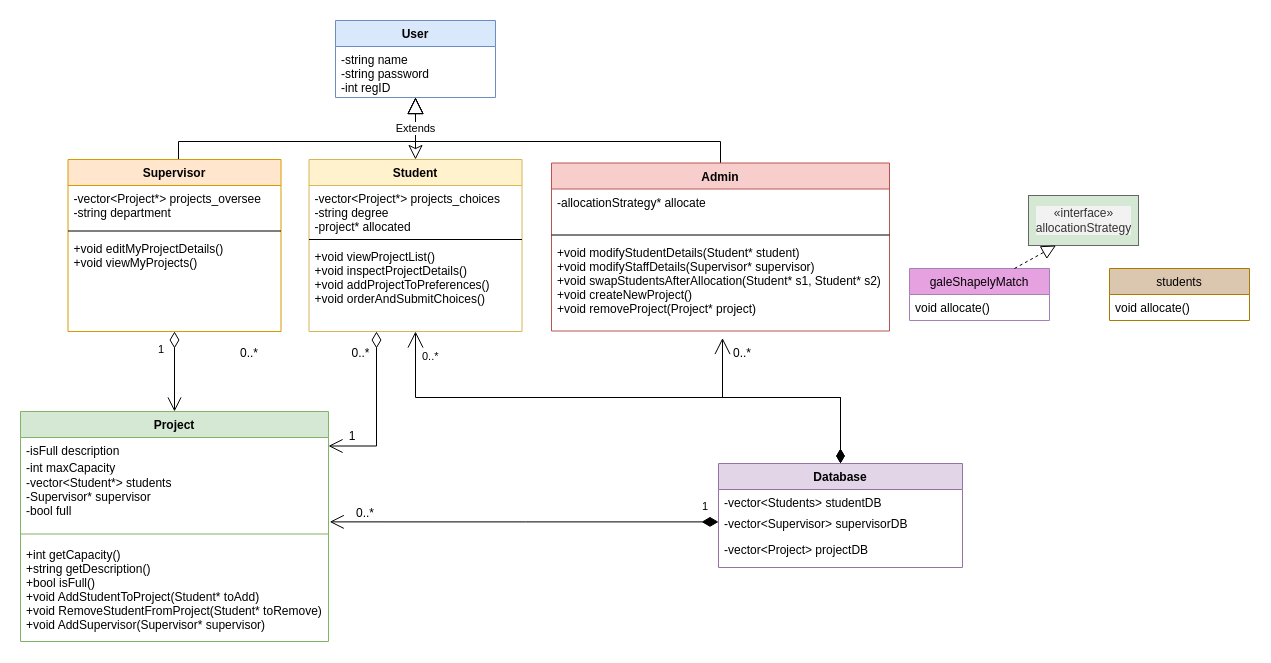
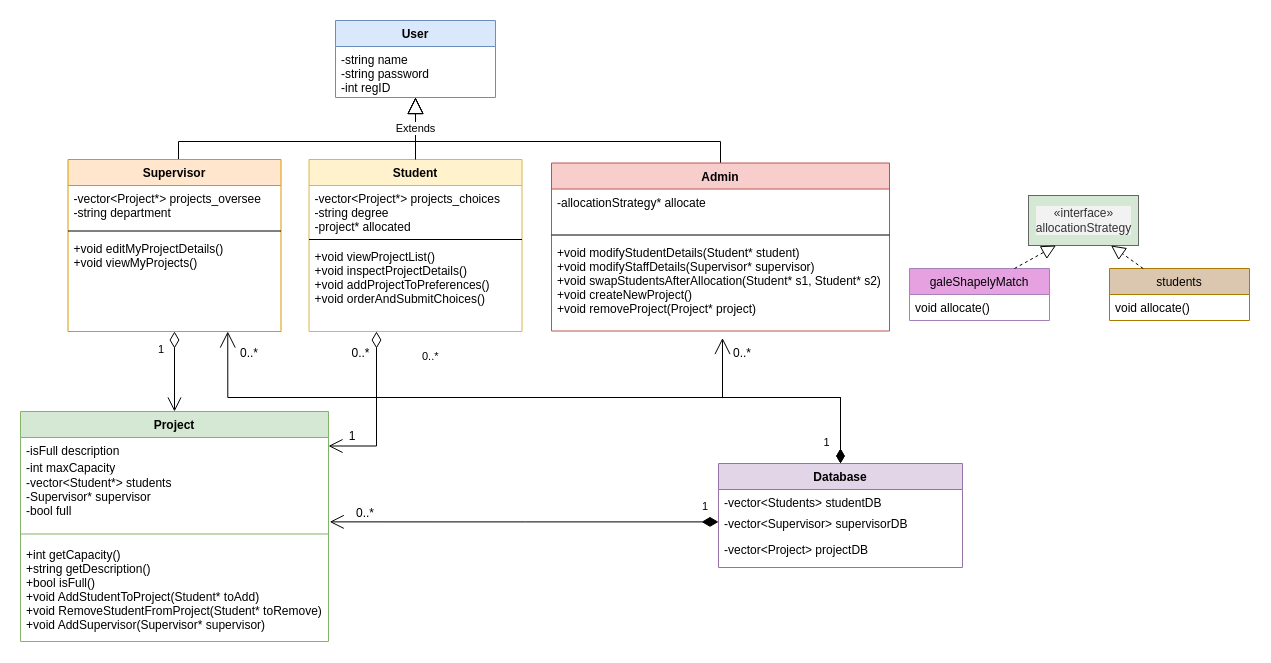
  <mxCell id="0" />
  <mxCell id="1" parent="0" />
  <mxCell id="2" style="edgeStyle=orthogonalEdgeStyle;rounded=0;orthogonalLoop=1;jettySize=auto;html=1;exitX=0.5;exitY=1;exitDx=0;exitDy=0;entryX=0.5;entryY=0;entryDx=0;entryDy=0;startArrow=block;startFill=0;endArrow=none;endFill=0;startSize=14;endSize=12;" parent="1" source="4" target="7" edge="1"><mxGeometry relative="1" as="geometry"><Array as="points"><mxPoint x="415" y="141" /><mxPoint x="178" y="141" /></Array></mxGeometry></mxCell>
  <mxCell id="3" style="edgeStyle=orthogonalEdgeStyle;rounded=0;orthogonalLoop=1;jettySize=auto;html=1;startArrow=block;startFill=0;endArrow=none;endFill=0;startSize=14;endSize=12;" parent="1" target="16" edge="1"><mxGeometry relative="1" as="geometry"><mxPoint x="415" y="97" as="sourcePoint" /><Array as="points"><mxPoint x="415" y="141" /><mxPoint x="720" y="141" /></Array></mxGeometry></mxCell>
  <mxCell id="4" value="User" style="swimlane;fontStyle=1;align=center;verticalAlign=top;childLayout=stackLayout;horizontal=1;startSize=26;horizontalStack=0;resizeParent=1;resizeParentMax=0;resizeLast=0;collapsible=1;marginBottom=0;fillColor=#dae8fc;strokeColor=#6c8ebf;" parent="1" vertex="1"><mxGeometry x="335" y="20" width="160" height="77" as="geometry" /></mxCell>
  <mxCell id="5" value="-string name&#10;-string password&#10;-int regID" style="text;strokeColor=none;fillColor=none;align=left;verticalAlign=top;spacingLeft=4;spacingRight=4;overflow=hidden;rotatable=0;points=[[0,0.5],[1,0.5]];portConstraint=eastwest;" parent="4" vertex="1"><mxGeometry y="26" width="160" height="51" as="geometry" /></mxCell>
+ <mxCell id="6" value="1" style="edgeStyle=orthogonalEdgeStyle;rounded=0;orthogonalLoop=1;jettySize=auto;html=1;exitX=0.75;exitY=1;exitDx=0;exitDy=0;startArrow=open;startFill=0;endArrow=diamondThin;endFill=1;startSize=14;endSize=12;entryX=0.5;entryY=0;entryDx=0;entryDy=0;" parent="1" source="7" target="27" edge="1"><mxGeometry x="0.944" y="-14" relative="1" as="geometry"><mxPoint x="324.964" y="384.253" as="targetPoint" /><mxPoint as="offset" /></mxGeometry></mxCell>
  <mxCell id="7" value="Supervisor" style="swimlane;fontStyle=1;align=center;verticalAlign=top;childLayout=stackLayout;horizontal=1;startSize=26;horizontalStack=0;resizeParent=1;resizeParentMax=0;resizeLast=0;collapsible=1;marginBottom=0;fillColor=#ffe6cc;strokeColor=#d79b00;" parent="1" vertex="1"><mxGeometry x="67.5" y="159" width="213" height="172" as="geometry"><mxRectangle x="226.5" y="308" width="98" height="26" as="alternateBounds" /></mxGeometry></mxCell>
  <mxCell id="8" value="-vector&lt;Project*&gt; projects_oversee&#10;-string department&#10;" style="text;strokeColor=none;fillColor=none;align=left;verticalAlign=top;spacingLeft=4;spacingRight=4;overflow=hidden;rotatable=0;points=[[0,0.5],[1,0.5]];portConstraint=eastwest;" parent="7" vertex="1"><mxGeometry y="26" width="213" height="41" as="geometry" /></mxCell>
  <mxCell id="9" value="" style="line;strokeWidth=1;fillColor=none;align=left;verticalAlign=middle;spacingTop=-1;spacingLeft=3;spacingRight=3;rotatable=0;labelPosition=right;points=[];portConstraint=eastwest;" parent="7" vertex="1"><mxGeometry y="67" width="213" height="9" as="geometry" /></mxCell>
  <mxCell id="10" value="+void editMyProjectDetails()&#10;+void viewMyProjects()&#10;" style="text;strokeColor=none;fillColor=none;align=left;verticalAlign=top;spacingLeft=4;spacingRight=4;overflow=hidden;rotatable=0;points=[[0,0.5],[1,0.5]];portConstraint=eastwest;" parent="7" vertex="1"><mxGeometry y="76" width="213" height="96" as="geometry" /></mxCell>
- <mxCell id="11" style="edgeStyle=orthogonalEdgeStyle;rounded=0;orthogonalLoop=1;jettySize=auto;html=1;exitX=0.5;exitY=1;exitDx=0;exitDy=0;startArrow=open;startFill=0;endArrow=diamondThin;endFill=1;startSize=14;endSize=12;entryX=0.5;entryY=0;entryDx=0;entryDy=0;" parent="1" source="12" target="27" edge="1"><mxGeometry relative="1" as="geometry"><mxPoint x="522.288" y="395.831" as="targetPoint" /></mxGeometry></mxCell>
  <mxCell id="12" value="Student" style="swimlane;fontStyle=1;align=center;verticalAlign=top;childLayout=stackLayout;horizontal=1;startSize=26;horizontalStack=0;resizeParent=1;resizeParentMax=0;resizeLast=0;collapsible=1;marginBottom=0;fillColor=#fff2cc;strokeColor=#d6b656;" parent="1" vertex="1"><mxGeometry x="308.5" y="159" width="213" height="172" as="geometry" /></mxCell>
  <mxCell id="13" value="-vector&lt;Project*&gt; projects_choices&#10;-string degree&#10;-project* allocated&#10;" style="text;strokeColor=none;fillColor=none;align=left;verticalAlign=top;spacingLeft=4;spacingRight=4;overflow=hidden;rotatable=0;points=[[0,0.5],[1,0.5]];portConstraint=eastwest;" parent="12" vertex="1"><mxGeometry y="26" width="213" height="50" as="geometry" /></mxCell>
  <mxCell id="14" value="" style="line;strokeWidth=1;fillColor=none;align=left;verticalAlign=middle;spacingTop=-1;spacingLeft=3;spacingRight=3;rotatable=0;labelPosition=right;points=[];portConstraint=eastwest;" parent="12" vertex="1"><mxGeometry y="76" width="213" height="8" as="geometry" /></mxCell>
  <mxCell id="15" value="+void viewProjectList()&#10;+void inspectProjectDetails()&#10;+void addProjectToPreferences()&#10;+void orderAndSubmitChoices()&#10;&#10;" style="text;strokeColor=none;fillColor=none;align=left;verticalAlign=top;spacingLeft=4;spacingRight=4;overflow=hidden;rotatable=0;points=[[0,0.5],[1,0.5]];portConstraint=eastwest;" parent="12" vertex="1"><mxGeometry y="84" width="213" height="88" as="geometry" /></mxCell>
  <mxCell id="16" value="Admin" style="swimlane;fontStyle=1;align=center;verticalAlign=top;childLayout=stackLayout;horizontal=1;startSize=26;horizontalStack=0;resizeParent=1;resizeParentMax=0;resizeLast=0;collapsible=1;marginBottom=0;fillColor=#f8cecc;strokeColor=#b85450;" parent="1" vertex="1"><mxGeometry x="551" y="162.5" width="338" height="168" as="geometry" /></mxCell>
  <mxCell id="17" value="-allocationStrategy* allocate&#10;   " style="text;strokeColor=none;fillColor=none;align=left;verticalAlign=top;spacingLeft=4;spacingRight=4;overflow=hidden;rotatable=0;points=[[0,0.5],[1,0.5]];portConstraint=eastwest;" parent="16" vertex="1"><mxGeometry y="26" width="338" height="42" as="geometry" /></mxCell>
  <mxCell id="18" value="" style="line;strokeWidth=1;fillColor=none;align=left;verticalAlign=middle;spacingTop=-1;spacingLeft=3;spacingRight=3;rotatable=0;labelPosition=right;points=[];portConstraint=eastwest;" parent="16" vertex="1"><mxGeometry y="68" width="338" height="8" as="geometry" /></mxCell>
  <mxCell id="19" value="+void modifyStudentDetails(Student* student)&#10;+void modifyStaffDetails(Supervisor* supervisor)&#10;+void swapStudentsAfterAllocation(Student* s1, Student* s2)&#10;+void createNewProject()&#10;+void removeProject(Project* project)&#10;&#10;&#10;&#10;&#10;" style="text;strokeColor=none;fillColor=none;align=left;verticalAlign=top;spacingLeft=4;spacingRight=4;overflow=hidden;rotatable=0;points=[[0,0.5],[1,0.5]];portConstraint=eastwest;" parent="16" vertex="1"><mxGeometry y="76" width="338" height="92" as="geometry" /></mxCell>
  <mxCell id="20" value="«interface»&lt;br&gt;allocationStrategy" style="html=1;labelBackgroundColor=#F2F2F2;fillColor=#d5e8d4;fontColor=#333333;strokeColor=#666666;" parent="1" vertex="1"><mxGeometry x="1028" y="195" width="110" height="50" as="geometry" /></mxCell>
  <mxCell id="21" value="galeShapelyMatch" style="swimlane;fontStyle=0;childLayout=stackLayout;horizontal=1;startSize=26;fillColor=#E6A1E1;horizontalStack=0;resizeParent=1;resizeParentMax=0;resizeLast=0;collapsible=1;marginBottom=0;strokeColor=#A680B8;" parent="1" vertex="1"><mxGeometry x="909" y="268" width="140" height="52" as="geometry" /></mxCell>
  <mxCell id="22" value="void allocate()" style="text;strokeColor=none;fillColor=none;align=left;verticalAlign=top;spacingLeft=4;spacingRight=4;overflow=hidden;rotatable=0;points=[[0,0.5],[1,0.5]];portConstraint=eastwest;" parent="21" vertex="1"><mxGeometry y="26" width="140" height="26" as="geometry" /></mxCell>
  <mxCell id="23" value="students" style="swimlane;fontStyle=0;childLayout=stackLayout;horizontal=1;startSize=26;fillColor=#DBC7B0;horizontalStack=0;resizeParent=1;resizeParentMax=0;resizeLast=0;collapsible=1;marginBottom=0;strokeColor=#AB7B00;" parent="1" vertex="1"><mxGeometry x="1109" y="268" width="140" height="52" as="geometry" /></mxCell>
  <mxCell id="24" value="void allocate()" style="text;strokeColor=none;fillColor=none;align=left;verticalAlign=top;spacingLeft=4;spacingRight=4;overflow=hidden;rotatable=0;points=[[0,0.5],[1,0.5]];portConstraint=eastwest;" parent="23" vertex="1"><mxGeometry y="26" width="140" height="26" as="geometry" /></mxCell>
  <mxCell id="25" value="" style="endArrow=block;dashed=1;endFill=0;endSize=12;html=1;rounded=0;exitX=0.75;exitY=0;exitDx=0;exitDy=0;entryX=0.25;entryY=1;entryDx=0;entryDy=0;" parent="1" source="21" target="20" edge="1"><mxGeometry width="160" relative="1" as="geometry"><mxPoint x="1099" y="217" as="sourcePoint" /><mxPoint x="1015.833" y="251" as="targetPoint" /></mxGeometry></mxCell>
+ <mxCell id="26" value="" style="endArrow=block;dashed=1;endFill=0;endSize=12;html=1;rounded=0;entryX=0.75;entryY=1;entryDx=0;entryDy=0;" parent="1" source="23" target="20" edge="1"><mxGeometry width="160" relative="1" as="geometry"><mxPoint x="1300" y="243" as="sourcePoint" /><mxPoint x="1087.38" y="253.1" as="targetPoint" /></mxGeometry></mxCell>
  <mxCell id="27" value="Database" style="swimlane;fontStyle=1;childLayout=stackLayout;horizontal=1;startSize=26;fillColor=#e1d5e7;horizontalStack=0;resizeParent=1;resizeParentMax=0;resizeLast=0;collapsible=1;marginBottom=0;strokeColor=#9673a6;" parent="1" vertex="1"><mxGeometry x="718" y="463" width="244" height="104" as="geometry" /></mxCell>
  <mxCell id="28" value="-vector&lt;Students&gt; studentDB" style="text;strokeColor=none;fillColor=none;align=left;verticalAlign=top;spacingLeft=4;spacingRight=4;overflow=hidden;rotatable=0;points=[[0,0.5],[1,0.5]];portConstraint=eastwest;" parent="27" vertex="1"><mxGeometry y="26" width="244" height="21" as="geometry" /></mxCell>
  <mxCell id="29" value="-vector&lt;Supervisor&gt; supervisorDB" style="text;strokeColor=none;fillColor=none;align=left;verticalAlign=top;spacingLeft=4;spacingRight=4;overflow=hidden;rotatable=0;points=[[0,0.5],[1,0.5]];portConstraint=eastwest;" parent="27" vertex="1"><mxGeometry y="47" width="244" height="26" as="geometry" /></mxCell>
  <mxCell id="30" value="-vector&lt;Project&gt; projectDB&#10;" style="text;strokeColor=none;fillColor=none;align=left;verticalAlign=top;spacingLeft=4;spacingRight=4;overflow=hidden;rotatable=0;points=[[0,0.5],[1,0.5]];portConstraint=eastwest;" parent="27" vertex="1"><mxGeometry y="73" width="244" height="31" as="geometry" /></mxCell>
  <mxCell id="31" value="Project" style="swimlane;fontStyle=1;childLayout=stackLayout;horizontal=1;startSize=26;fillColor=#d5e8d4;horizontalStack=0;resizeParent=1;resizeParentMax=0;resizeLast=0;collapsible=1;marginBottom=0;strokeColor=#82b366;" parent="1" vertex="1"><mxGeometry x="20" y="411" width="308" height="230" as="geometry" /></mxCell>
  <mxCell id="32" value="-isFull description" style="text;strokeColor=none;fillColor=none;align=left;verticalAlign=top;spacingLeft=4;spacingRight=4;overflow=hidden;rotatable=0;points=[[0,0.5],[1,0.5]];portConstraint=eastwest;" parent="31" vertex="1"><mxGeometry y="26" width="308" height="17" as="geometry" /></mxCell>
  <mxCell id="33" value="-int maxCapacity" style="text;strokeColor=none;fillColor=none;align=left;verticalAlign=top;spacingLeft=4;spacingRight=4;overflow=hidden;rotatable=0;points=[[0,0.5],[1,0.5]];portConstraint=eastwest;" parent="31" vertex="1"><mxGeometry y="43" width="308" height="15" as="geometry" /></mxCell>
  <mxCell id="34" value="-vector&lt;Student*&gt; students&#10;-Supervisor* supervisor&#10;-bool full" style="text;strokeColor=none;fillColor=none;align=left;verticalAlign=top;spacingLeft=4;spacingRight=4;overflow=hidden;rotatable=0;points=[[0,0.5],[1,0.5]];portConstraint=eastwest;" parent="31" vertex="1"><mxGeometry y="58" width="308" height="57" as="geometry" /></mxCell>
  <mxCell id="35" value="" style="line;strokeWidth=1;fillColor=none;align=left;verticalAlign=middle;spacingTop=-1;spacingLeft=3;spacingRight=3;rotatable=0;labelPosition=right;points=[];portConstraint=eastwest;strokeColor=inherit;" parent="31" vertex="1"><mxGeometry y="115" width="308" height="15" as="geometry" /></mxCell>
  <mxCell id="36" value="+int getCapacity()&#10;+string getDescription()&#10;+bool isFull()&#10;+void AddStudentToProject(Student* toAdd)&#10;+void RemoveStudentFromProject(Student* toRemove)&#10;+void AddSupervisor(Supervisor* supervisor)&#10;" style="text;strokeColor=none;fillColor=none;align=left;verticalAlign=top;spacingLeft=4;spacingRight=4;overflow=hidden;rotatable=0;points=[[0,0.5],[1,0.5]];portConstraint=eastwest;" parent="31" vertex="1"><mxGeometry y="130" width="308" height="100" as="geometry" /></mxCell>
  <mxCell id="37" value="1" style="endArrow=open;html=1;endSize=12;startArrow=diamondThin;startSize=14;startFill=0;edgeStyle=orthogonalEdgeStyle;align=left;verticalAlign=bottom;rounded=0;entryX=0.5;entryY=0;entryDx=0;entryDy=0;exitX=0.5;exitY=1;exitDx=0;exitDy=0;" parent="1" source="7" target="31" edge="1"><mxGeometry x="-0.325" y="-18" relative="1" as="geometry"><mxPoint x="156" y="216" as="sourcePoint" /><mxPoint x="118" y="443" as="targetPoint" /><Array as="points" /><mxPoint as="offset" /></mxGeometry></mxCell>
  <mxCell id="38" value="0..*" style="endArrow=open;html=1;endSize=12;startArrow=diamondThin;startSize=14;startFill=0;edgeStyle=orthogonalEdgeStyle;align=left;verticalAlign=bottom;rounded=0;entryX=1;entryY=0.5;entryDx=0;entryDy=0;" parent="1" source="15" target="32" edge="1"><mxGeometry x="-0.584" y="44" relative="1" as="geometry"><mxPoint x="367" y="372" as="sourcePoint" /><mxPoint x="424" y="503" as="targetPoint" /><Array as="points"><mxPoint x="376" y="446" /><mxPoint x="328" y="446" /></Array><mxPoint as="offset" /></mxGeometry></mxCell>
  <mxCell id="39" value="0..*" style="text;strokeColor=none;align=center;fillColor=none;html=1;verticalAlign=middle;whiteSpace=wrap;rounded=0;" parent="1" vertex="1"><mxGeometry x="335" y="498" width="60" height="30" as="geometry" /></mxCell>
  <mxCell id="40" style="edgeStyle=orthogonalEdgeStyle;rounded=0;orthogonalLoop=1;jettySize=auto;html=1;exitX=0;exitY=0;exitDx=0;exitDy=0;entryX=0.5;entryY=0;entryDx=0;entryDy=0;startArrow=open;startFill=0;endArrow=diamondThin;endFill=1;startSize=14;endSize=12;" parent="1" source="41" target="27" edge="1"><mxGeometry relative="1" as="geometry"><Array as="points"><mxPoint x="722" y="397" /><mxPoint x="840" y="397" /></Array></mxGeometry></mxCell>
  <mxCell id="41" value="0..*" style="text;strokeColor=none;align=center;fillColor=none;html=1;verticalAlign=middle;whiteSpace=wrap;rounded=0;" parent="1" vertex="1"><mxGeometry x="722" y="337.5" width="40" height="30" as="geometry" /></mxCell>
  <mxCell id="42" value="0..*" style="text;strokeColor=none;align=center;fillColor=none;html=1;verticalAlign=middle;whiteSpace=wrap;rounded=0;" parent="1" vertex="1"><mxGeometry x="232" y="337.5" width="33.5" height="30" as="geometry" /></mxCell>
  <mxCell id="43" value="1" style="text;strokeColor=none;align=center;fillColor=none;html=1;verticalAlign=middle;whiteSpace=wrap;rounded=0;" parent="1" vertex="1"><mxGeometry x="322" y="421" width="60" height="30" as="geometry" /></mxCell>
  <mxCell id="44" value="1" style="endArrow=open;html=1;endSize=12;startArrow=diamondThin;startSize=14;startFill=1;edgeStyle=orthogonalEdgeStyle;align=left;verticalAlign=bottom;rounded=0;entryX=1.004;entryY=0.919;entryDx=0;entryDy=0;entryPerimeter=0;" parent="1" source="29" target="34" edge="1"><mxGeometry x="-0.909" y="-6" relative="1" as="geometry"><mxPoint x="679" y="508" as="sourcePoint" /><mxPoint x="765" y="615" as="targetPoint" /><Array as="points"><mxPoint x="525" y="521" /></Array><mxPoint as="offset" /></mxGeometry></mxCell>
  <mxCell id="45" value="0..*" style="text;strokeColor=none;align=center;fillColor=none;html=1;verticalAlign=middle;whiteSpace=wrap;rounded=0;" parent="1" vertex="1"><mxGeometry x="339" y="344" width="43" height="17" as="geometry" /></mxCell>
- <mxCell id="46" value="Extends" style="edgeStyle=orthogonalEdgeStyle;rounded=0;orthogonalLoop=1;jettySize=auto;html=1;exitX=0.5;exitY=1;exitDx=0;exitDy=0;entryX=0.5;entryY=0;entryDx=0;entryDy=0;startArrow=block;startFill=0;endArrow=classic;endFill=0;startSize=14;endSize=12;" parent="1" source="4" target="12" edge="1"><mxGeometry relative="1" as="geometry" /></mxCell>
+ <mxCell id="46" value="Extends" style="edgeStyle=orthogonalEdgeStyle;rounded=0;orthogonalLoop=1;jettySize=auto;html=1;exitX=0.5;exitY=1;exitDx=0;exitDy=0;entryX=0.5;entryY=0;entryDx=0;entryDy=0;startArrow=block;startFill=0;endArrow=none;endFill=0;startSize=14;endSize=12;" parent="1" source="4" target="12" edge="1"><mxGeometry relative="1" as="geometry" /></mxCell>
